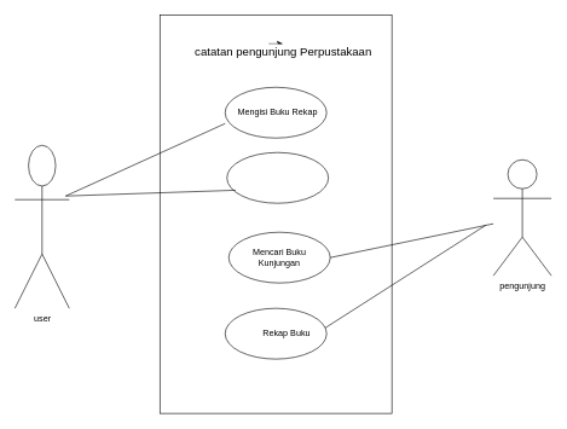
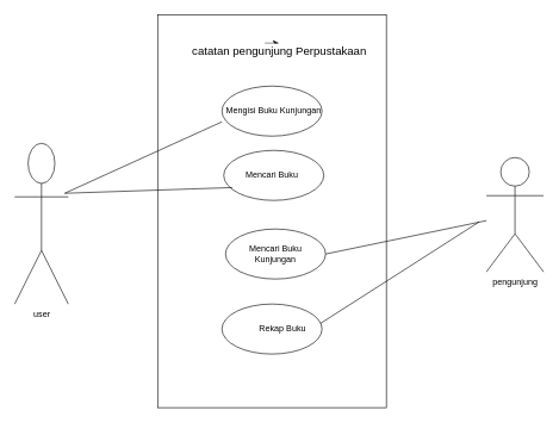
  <mxCell id="0" />
  <mxCell id="1" parent="0" />
  <mxCell id="2" value="" style="rounded=0;whiteSpace=wrap;html=1;" vertex="1" parent="1"><mxGeometry x="220" y="20" width="320" height="550" as="geometry" /></mxCell>
  <mxCell id="3" value="" style="ellipse;whiteSpace=wrap;html=1;" vertex="1" parent="1"><mxGeometry x="310" y="120" width="140" height="70" as="geometry" /></mxCell>
  <mxCell id="4" value="" style="edgeStyle=none;orthogonalLoop=1;jettySize=auto;html=1;rounded=0;" edge="1" parent="1"><mxGeometry x="0.25" y="-10" width="80" relative="1" as="geometry"><mxPoint x="370" y="60" as="sourcePoint" /><mxPoint x="390" y="60" as="targetPoint" /><Array as="points"><mxPoint x="390" y="60" /></Array><mxPoint as="offset" /></mxGeometry></mxCell>
  <mxCell id="5" value="&lt;font size=&quot;3&quot;&gt;catatan pengunjung Perpustakaan&lt;/font&gt;" style="edgeStyle=none;orthogonalLoop=1;jettySize=auto;html=1;rounded=0;" edge="1" parent="1"><mxGeometry width="80" relative="1" as="geometry"><mxPoint x="350" y="70" as="sourcePoint" /><mxPoint x="430" y="70" as="targetPoint" /><Array as="points" /></mxGeometry></mxCell>
- <mxCell id="6" value="Mengisi Buku Rekap" style="text;html=1;strokeColor=none;fillColor=none;align=center;verticalAlign=middle;whiteSpace=wrap;rounded=0;" vertex="1" parent="1"><mxGeometry x="310" y="140" width="145" height="30" as="geometry" /></mxCell>
+ <mxCell id="6" value="Mengisi Buku Kunjungan" style="text;html=1;strokeColor=none;fillColor=none;align=center;verticalAlign=middle;whiteSpace=wrap;rounded=0;" vertex="1" parent="1"><mxGeometry x="310" y="140" width="145" height="30" as="geometry" /></mxCell>
  <mxCell id="7" value="" style="ellipse;whiteSpace=wrap;html=1;" vertex="1" parent="1"><mxGeometry x="312.5" y="210" width="140" height="70" as="geometry" /></mxCell>
+ <mxCell id="8" value="Mencari Buku" style="text;html=1;strokeColor=none;fillColor=none;align=center;verticalAlign=middle;whiteSpace=wrap;rounded=0;" vertex="1" parent="1"><mxGeometry x="335" y="230" width="90" height="30" as="geometry" /></mxCell>
  <mxCell id="9" value="" style="ellipse;whiteSpace=wrap;html=1;" vertex="1" parent="1"><mxGeometry x="315" y="320" width="140" height="70" as="geometry" /></mxCell>
  <mxCell id="10" value="Mencari Buku Kunjungan" style="text;html=1;strokeColor=none;fillColor=none;align=center;verticalAlign=middle;whiteSpace=wrap;rounded=0;" vertex="1" parent="1"><mxGeometry x="330" y="340" width="110" height="30" as="geometry" /></mxCell>
  <mxCell id="11" value="" style="ellipse;whiteSpace=wrap;html=1;" vertex="1" parent="1"><mxGeometry x="310" y="425" width="140" height="70" as="geometry" /></mxCell>
  <mxCell id="12" value="Rekap Buku" style="text;html=1;strokeColor=none;fillColor=none;align=center;verticalAlign=middle;whiteSpace=wrap;rounded=0;" vertex="1" parent="1"><mxGeometry x="355" y="445" width="80" height="30" as="geometry" /></mxCell>
  <mxCell id="13" value="user" style="shape=umlActor;verticalLabelPosition=bottom;verticalAlign=top;html=1;outlineConnect=0;" vertex="1" parent="1"><mxGeometry x="20" y="200" width="75" height="225" as="geometry" /></mxCell>
  <mxCell id="14" value="" style="endArrow=none;html=1;rounded=0;entryX=0;entryY=1;entryDx=0;entryDy=0;exitX=0.086;exitY=0.743;exitDx=0;exitDy=0;exitPerimeter=0;" edge="1" parent="1" source="7" target="6"><mxGeometry width="50" height="50" relative="1" as="geometry"><mxPoint x="90" y="250" as="sourcePoint" /><mxPoint x="140" y="200" as="targetPoint" /><Array as="points"><mxPoint x="90" y="270" /></Array></mxGeometry></mxCell>
  <mxCell id="15" value="pengunjung" style="shape=umlActor;verticalLabelPosition=bottom;verticalAlign=top;html=1;outlineConnect=0;" vertex="1" parent="1"><mxGeometry x="680" y="220" width="80" height="160" as="geometry" /></mxCell>
  <mxCell id="16" value="" style="endArrow=none;html=1;rounded=0;exitX=1;exitY=0.5;exitDx=0;exitDy=0;" edge="1" parent="1" source="9" target="15"><mxGeometry width="50" height="50" relative="1" as="geometry"><mxPoint x="380" y="320" as="sourcePoint" /><mxPoint x="670" y="330" as="targetPoint" /></mxGeometry></mxCell>
  <mxCell id="17" value="" style="endArrow=none;html=1;rounded=0;exitX=0.986;exitY=0.386;exitDx=0;exitDy=0;exitPerimeter=0;" edge="1" parent="1" source="11"><mxGeometry width="50" height="50" relative="1" as="geometry"><mxPoint x="380" y="320" as="sourcePoint" /><mxPoint x="670" y="310" as="targetPoint" /></mxGeometry></mxCell>
